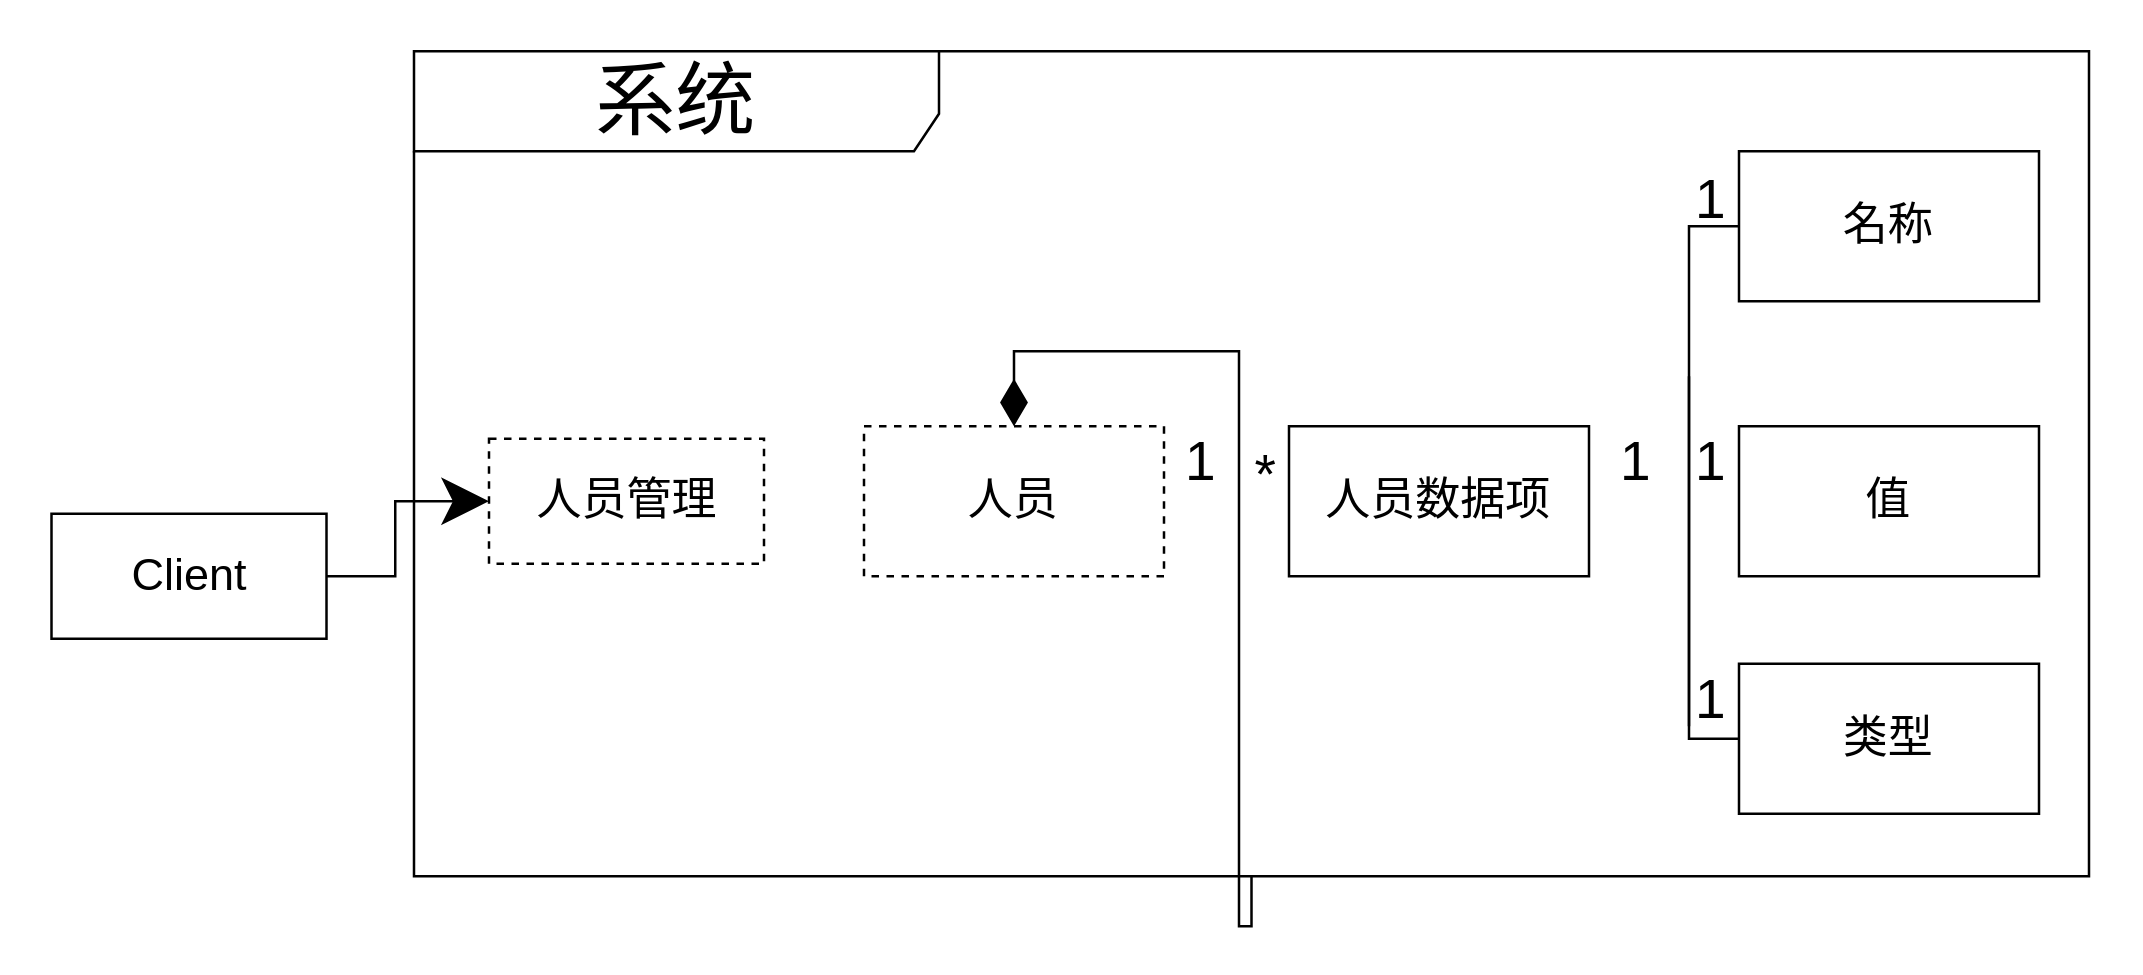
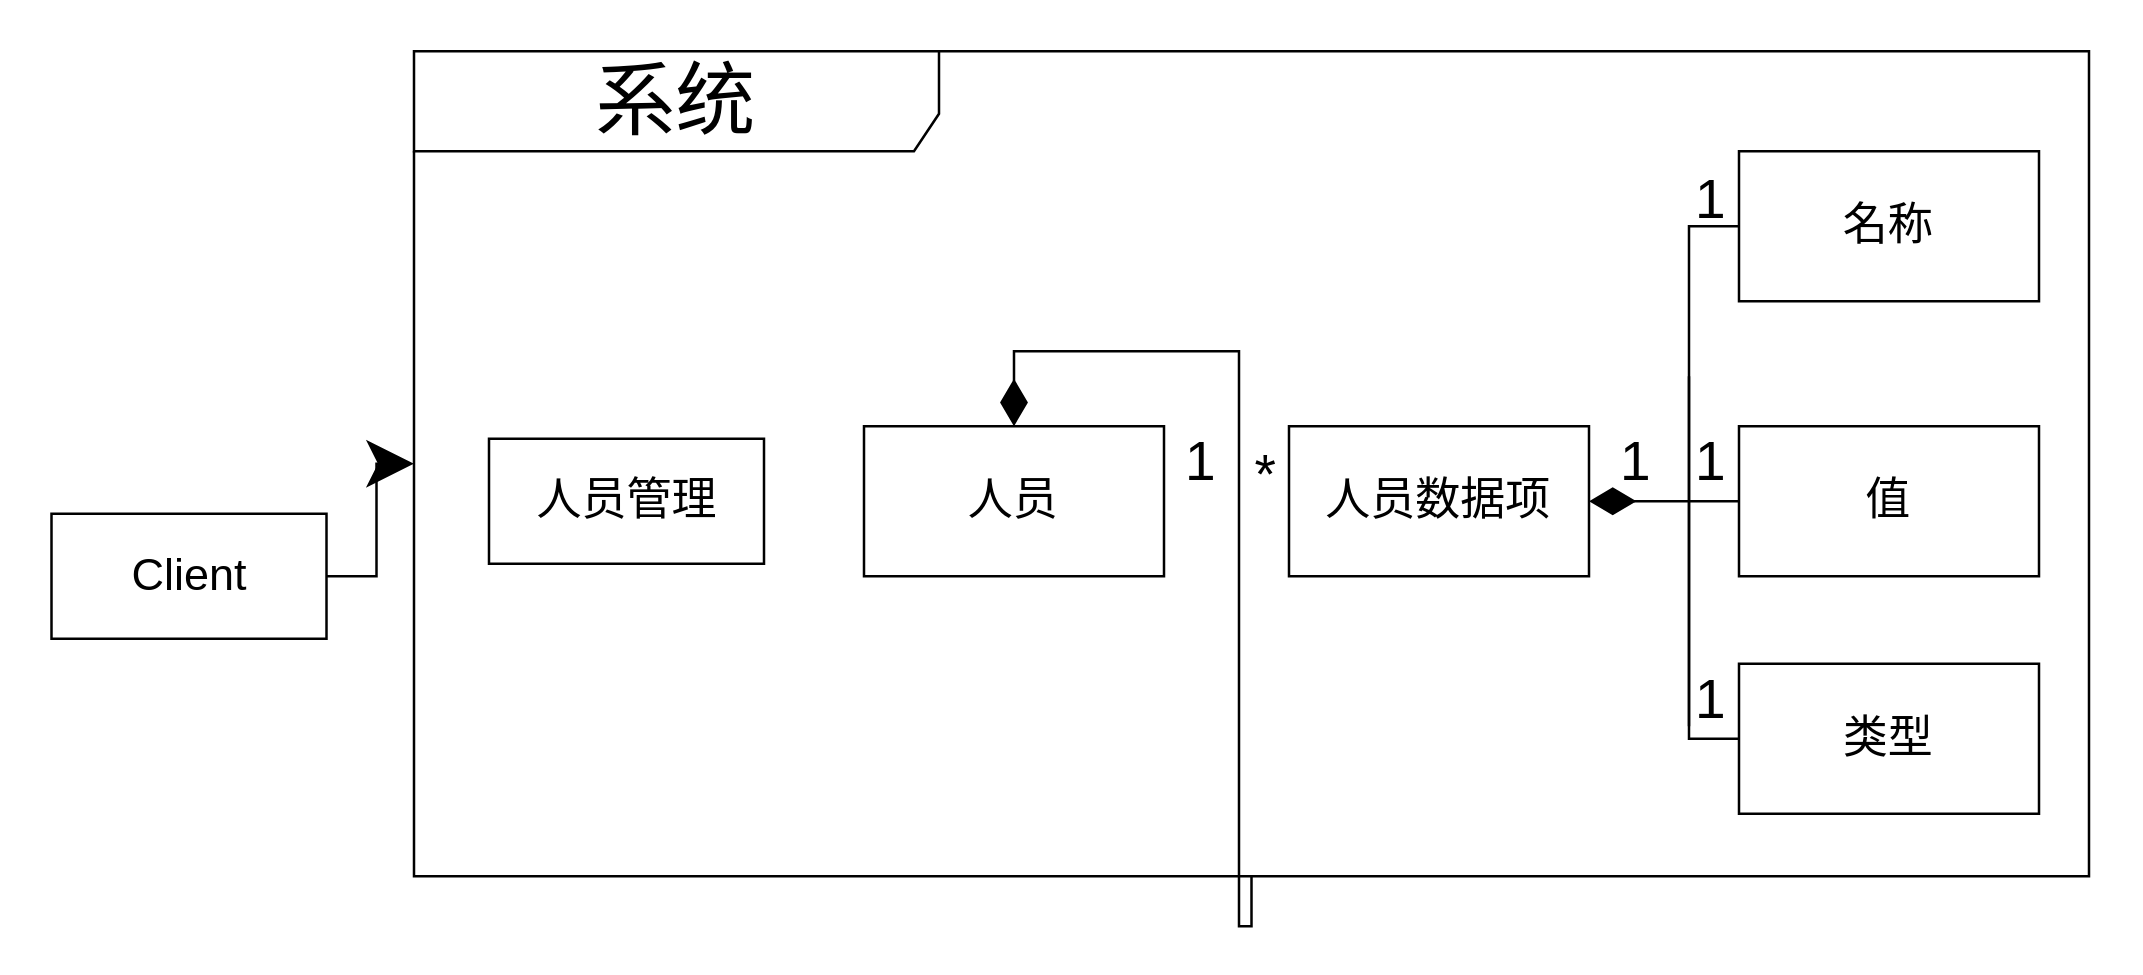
  <mxCell id="0" />
  <mxCell id="1" parent="0" />
  <mxCell id="2" value="&lt;font style=&quot;font-size: 32px&quot;&gt;系统&lt;/font&gt;" style="shape=umlFrame;whiteSpace=wrap;html=1;width=210;height=40;fontSize=32;" parent="1" vertex="1"><mxGeometry x="165" y="20" width="670" height="330" as="geometry" /></mxCell>
- <mxCell id="3" value="&lt;font style=&quot;font-size: 18px&quot;&gt;人员&lt;/font&gt;" style="rounded=0;whiteSpace=wrap;html=1;dashed=1;" parent="1" vertex="1"><mxGeometry x="345" y="170" width="120" height="60" as="geometry" /></mxCell>
+ <mxCell id="3" value="&lt;font style=&quot;font-size: 18px&quot;&gt;人员&lt;/font&gt;" style="rounded=0;whiteSpace=wrap;html=1;" parent="1" vertex="1"><mxGeometry x="345" y="170" width="120" height="60" as="geometry" /></mxCell>
  <mxCell id="4" style="edgeStyle=orthogonalEdgeStyle;rounded=0;orthogonalLoop=1;jettySize=auto;html=1;startArrow=diamondThin;startFill=1;endArrow=none;endFill=0;endSize=16;startSize=16;" parent="1" source="3" target="2" edge="1"><mxGeometry x="-160" y="45" as="geometry" /></mxCell>
  <mxCell id="5" style="edgeStyle=orthogonalEdgeStyle;rounded=0;orthogonalLoop=1;jettySize=auto;html=1;entryX=0;entryY=0.5;entryDx=0;entryDy=0;startArrow=none;startFill=0;endSize=26;startSize=26;endArrow=none;endFill=0;" parent="1" target="16" edge="1"><mxGeometry relative="1" as="geometry"><mxPoint x="675" y="150" as="sourcePoint" /><Array as="points"><mxPoint x="675" y="170" /><mxPoint x="675" y="295" /></Array></mxGeometry></mxCell>
  <mxCell id="6" value="&lt;font style=&quot;font-size: 18px&quot;&gt;人员数据项&lt;/font&gt;" style="rounded=0;whiteSpace=wrap;html=1;" parent="1" vertex="1"><mxGeometry x="515" y="170" width="120" height="60" as="geometry" /></mxCell>
  <mxCell id="7" value="&lt;font style=&quot;font-size: 18px&quot;&gt;名称&lt;/font&gt;" style="rounded=0;whiteSpace=wrap;html=1;" parent="1" vertex="1"><mxGeometry x="695" y="60" width="120" height="60" as="geometry" /></mxCell>
  <mxCell id="8" style="edgeStyle=orthogonalEdgeStyle;rounded=0;orthogonalLoop=1;jettySize=auto;html=1;entryX=0;entryY=0.5;entryDx=0;entryDy=0;startArrow=none;startFill=0;endSize=26;startSize=26;endArrow=none;endFill=0;" parent="1" target="7" edge="1"><mxGeometry x="-160" y="15" as="geometry"><mxPoint x="675" y="290" as="sourcePoint" /><Array as="points"><mxPoint x="675" y="170" /><mxPoint x="675" y="90" /></Array></mxGeometry></mxCell>
  <mxCell id="9" value="&lt;font style=&quot;font-size: 18px&quot;&gt;值&lt;/font&gt;" style="rounded=0;whiteSpace=wrap;html=1;" parent="1" vertex="1"><mxGeometry x="695" y="170" width="120" height="60" as="geometry" /></mxCell>
+ <mxCell id="10" style="edgeStyle=orthogonalEdgeStyle;rounded=0;orthogonalLoop=1;jettySize=auto;html=1;entryX=0;entryY=0.5;entryDx=0;entryDy=0;startArrow=diamondThin;startFill=1;endSize=16;startSize=16;endArrow=none;endFill=0;exitX=1;exitY=0.5;exitDx=0;exitDy=0;" parent="1" source="6" target="9" edge="1"><mxGeometry x="-160" y="15" as="geometry"><Array as="points"><mxPoint x="655" y="200" /><mxPoint x="655" y="200" /></Array></mxGeometry></mxCell>
  <mxCell id="11" value="1" style="text;html=1;strokeColor=none;fillColor=none;align=center;verticalAlign=middle;whiteSpace=wrap;rounded=0;strokeWidth=10;fontSize=22;" parent="1" vertex="1"><mxGeometry x="639" y="175" width="30" height="20" as="geometry" /></mxCell>
  <mxCell id="12" value="1" style="text;html=1;strokeColor=none;fillColor=none;align=center;verticalAlign=middle;whiteSpace=wrap;rounded=0;strokeWidth=10;fontSize=22;" parent="1" vertex="1"><mxGeometry x="669" y="70" width="30" height="20" as="geometry" /></mxCell>
  <mxCell id="13" value="1" style="text;html=1;strokeColor=none;fillColor=none;align=center;verticalAlign=middle;whiteSpace=wrap;rounded=0;strokeWidth=10;fontSize=22;" parent="1" vertex="1"><mxGeometry x="669" y="175" width="30" height="20" as="geometry" /></mxCell>
  <mxCell id="14" value="&lt;font style=&quot;font-size: 22px&quot;&gt;1&lt;/font&gt;" style="text;html=1;strokeColor=none;fillColor=none;align=center;verticalAlign=middle;whiteSpace=wrap;rounded=0;strokeWidth=22;" parent="1" vertex="1"><mxGeometry x="465" y="175" width="30" height="20" as="geometry" /></mxCell>
  <mxCell id="15" value="&lt;font style=&quot;font-size: 22px&quot;&gt;*&lt;/font&gt;" style="text;html=1;strokeColor=none;fillColor=none;align=center;verticalAlign=middle;whiteSpace=wrap;rounded=0;strokeWidth=22;" parent="1" vertex="1"><mxGeometry x="491" y="180" width="30" height="20" as="geometry" /></mxCell>
  <mxCell id="16" value="&lt;font style=&quot;font-size: 18px&quot;&gt;类型&lt;/font&gt;" style="rounded=0;whiteSpace=wrap;html=1;" parent="1" vertex="1"><mxGeometry x="695" y="265" width="120" height="60" as="geometry" /></mxCell>
  <mxCell id="17" value="1" style="text;html=1;strokeColor=none;fillColor=none;align=center;verticalAlign=middle;whiteSpace=wrap;rounded=0;strokeWidth=10;fontSize=22;" parent="1" vertex="1"><mxGeometry x="669" y="270" width="30" height="20" as="geometry" /></mxCell>
- <mxCell id="18" value="人员管理" style="html=1;fontSize=18;dashed=1;" parent="1" vertex="1"><mxGeometry x="195" y="175" width="110" height="50" as="geometry" /></mxCell>
- <mxCell id="19" style="edgeStyle=orthogonalEdgeStyle;rounded=0;orthogonalLoop=1;jettySize=auto;html=1;endSize=16;startSize=16;" parent="1" source="20" target="18" edge="1"><mxGeometry relative="1" as="geometry" /></mxCell>
+ <mxCell id="18" value="人员管理" style="html=1;fontSize=18;" parent="1" vertex="1"><mxGeometry x="195" y="175" width="110" height="50" as="geometry" /></mxCell>
+ <mxCell id="19" style="edgeStyle=orthogonalEdgeStyle;rounded=0;orthogonalLoop=1;jettySize=auto;html=1;endSize=16;startSize=16;" parent="1" source="20" target="2" edge="1"><mxGeometry relative="1" as="geometry" /></mxCell>
  <mxCell id="20" value="Client" style="html=1;fontSize=18;" parent="1" vertex="1"><mxGeometry x="20" y="205" width="110" height="50" as="geometry" /></mxCell>
